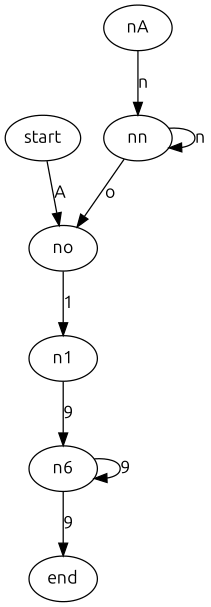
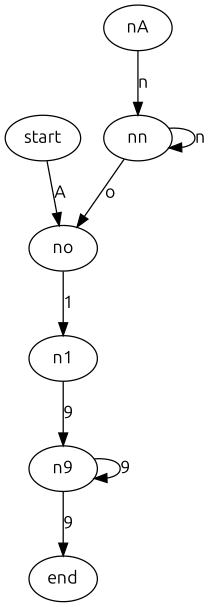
  digraph {
    fontname=Ubuntu
    node [fontname=Ubuntu]
    edge [fontname=Ubuntu]
    ns [label=start]
    no
    nA
    nn
    n1
-   n9 [label=n6]
+   n9
    ne [label=end]
    ns -> no [label=A]
    no -> n1 [label=1]
    nA -> nn [label=n]
    nn -> no [label=o]
    nn -> nn [label=n]
    n1 -> n9 [label=9]
    n9 -> n9 [label=9]
    n9 -> ne [label=9]
  }
